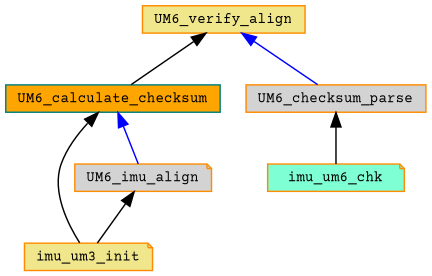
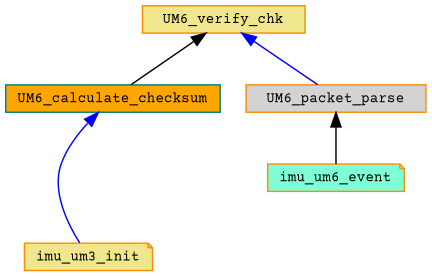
  digraph {
    fontname="Courier Prime"
    rankdir=TB
    node [color=darkorange fillcolor=khaki fontname="Courier Prime" fontsize=10 shape=box style=filled]
    edge [color=blue dir=back fontname="Courier Prime" fontsize=10 labelfontname=FreeSans labelfontsize=10 style=solid]
    n1 [color=teal fillcolor=orange fontcolor=black height=0.2 label=UM6_calculate_checksum width=0.4]
    n2 [height=0.2 label=imu_um3_init shape=note width=0.4]
-   n3 [fillcolor=lightgrey height=0.2 label=UM6_imu_align shape=note width=0.4]
-   n4 [height=0.2 label=UM6_verify_align width=0.4]
-   n5 [fillcolor=lightgrey height=0.2 label=UM6_checksum_parse width=0.4]
-   n6 [fillcolor=aquamarine height=0.2 label=imu_um6_chk shape=note width=0.4]
-   n1 -> n2 [color=black]
-   n1 -> n3
-   n3 -> n2 [color=black]
+   n4 [height=0.2 label=UM6_verify_chk width=0.4]
+   n5 [fillcolor=lightgrey height=0.2 label=UM6_packet_parse width=0.4]
+   n6 [fillcolor=aquamarine height=0.2 label=imu_um6_event shape=note width=0.4]
+   n1 -> n2
    n4 -> n1 [color=black]
    n4 -> n5
    n5 -> n6 [color=black]
  }
